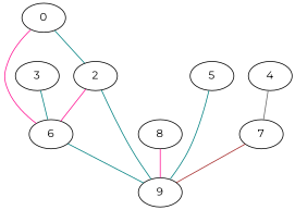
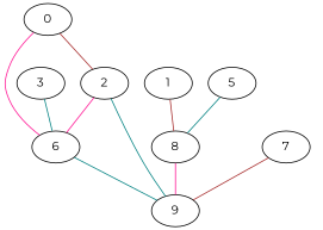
  graph {
    fontname=Montserrat
    node [fontname=Montserrat]
    edge [color=teal fontname=Montserrat]
    0
    2
    6
    9
    8
+   1
    3
-   4
    7
    5
-   0 -- 2
+   0 -- 2 [color=brown]
    0 -- 6 [color=deeppink]
    2 -- 6 [color=deeppink]
    2 -- 9
    6 -- 9
    8 -- 9 [color=deeppink]
+   1 -- 8 [color=brown]
    3 -- 6
-   4 -- 7 [color=gray40]
    7 -- 9 [color=brown]
-   5 -- 9
+   5 -- 8
  }
